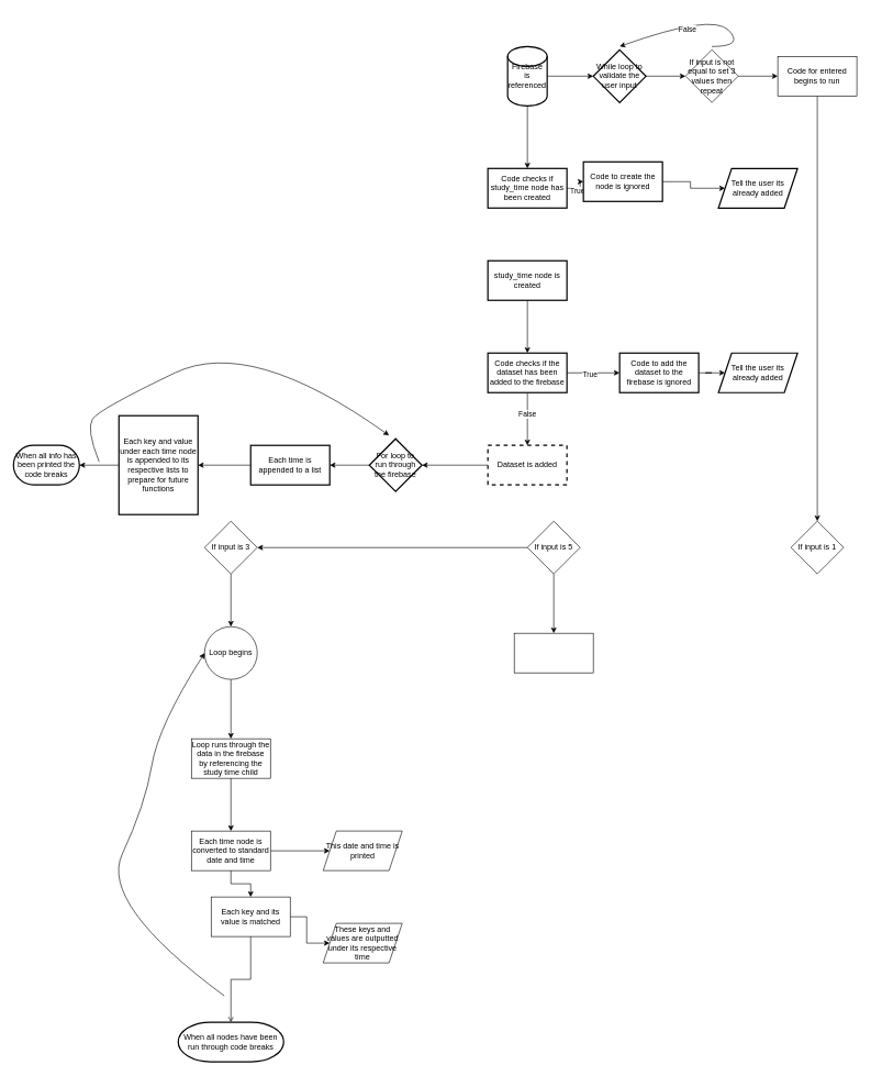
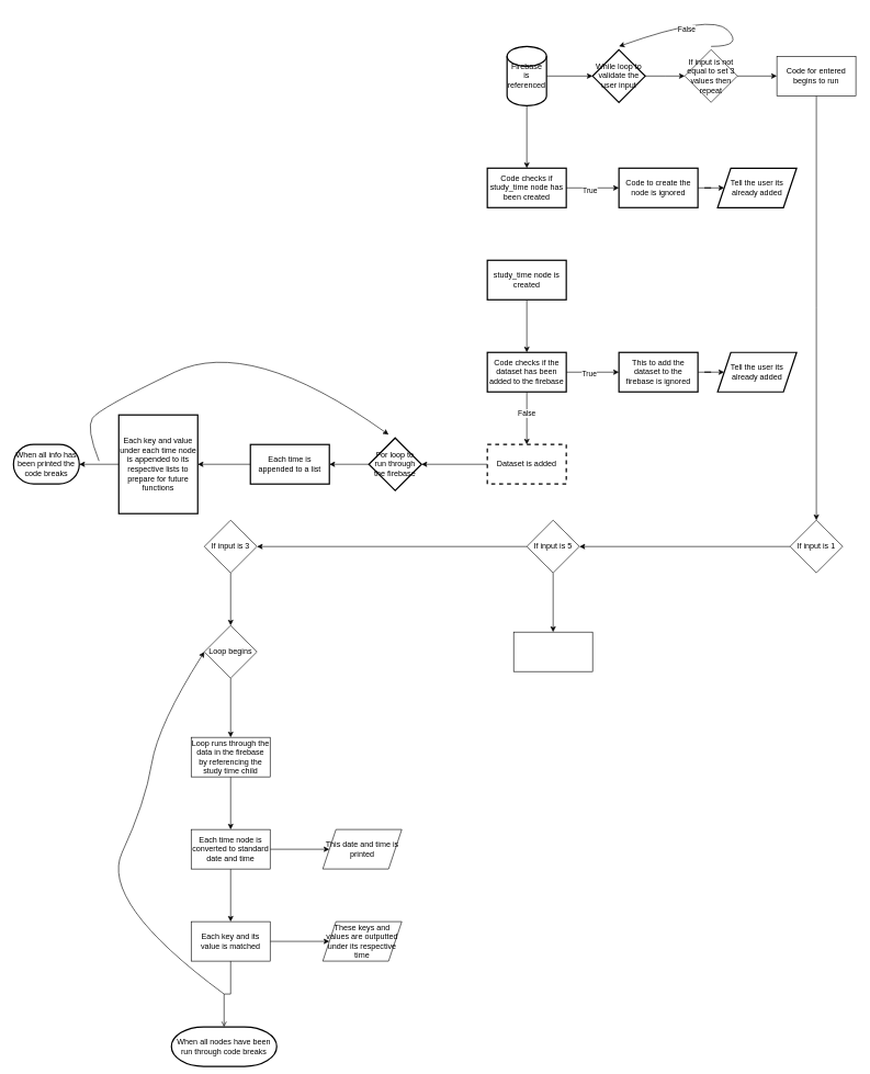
  <mxCell id="0" />
  <mxCell id="1" parent="0" />
  <mxCell id="2" value="" style="edgeStyle=orthogonalEdgeStyle;rounded=0;orthogonalLoop=1;jettySize=auto;html=1;" edge="1" parent="1" source="4" target="7"><mxGeometry relative="1" as="geometry" /></mxCell>
  <mxCell id="3" value="" style="edgeStyle=orthogonalEdgeStyle;rounded=0;orthogonalLoop=1;jettySize=auto;html=1;" edge="1" parent="1" source="4" target="22"><mxGeometry relative="1" as="geometry" /></mxCell>
  <mxCell id="4" value="Firebase is referenced" style="strokeWidth=2;html=1;shape=mxgraph.flowchart.database;whiteSpace=wrap;" vertex="1" parent="1"><mxGeometry x="770" y="70" width="60" height="90" as="geometry" /></mxCell>
  <mxCell id="5" value="" style="edgeStyle=orthogonalEdgeStyle;rounded=0;orthogonalLoop=1;jettySize=auto;html=1;" edge="1" parent="1" source="7" target="11"><mxGeometry relative="1" as="geometry" /></mxCell>
  <mxCell id="6" value="True" style="edgeLabel;html=1;align=center;verticalAlign=middle;resizable=0;points=[];" vertex="1" connectable="0" parent="5"><mxGeometry x="-0.125" y="-3" relative="1" as="geometry"><mxPoint as="offset" /></mxGeometry></mxCell>
  <mxCell id="7" value="Code checks if study_time node has been created" style="whiteSpace=wrap;html=1;strokeWidth=2;" vertex="1" parent="1"><mxGeometry x="740" y="255" width="120" height="60" as="geometry" /></mxCell>
  <mxCell id="8" value="" style="edgeStyle=orthogonalEdgeStyle;rounded=0;orthogonalLoop=1;jettySize=auto;html=1;" edge="1" parent="1" source="9" target="16"><mxGeometry relative="1" as="geometry" /></mxCell>
  <mxCell id="9" value="study_time node is created" style="whiteSpace=wrap;html=1;strokeWidth=2;" vertex="1" parent="1"><mxGeometry x="740" y="395" width="120" height="60" as="geometry" /></mxCell>
  <mxCell id="10" value="" style="edgeStyle=orthogonalEdgeStyle;rounded=0;orthogonalLoop=1;jettySize=auto;html=1;" edge="1" parent="1" source="11" target="59"><mxGeometry relative="1" as="geometry" /></mxCell>
- <mxCell id="11" value="Code to create the node is ignored" style="whiteSpace=wrap;html=1;strokeWidth=2;" vertex="1" parent="1"><mxGeometry x="885" y="245" width="120" height="60" as="geometry" /></mxCell>
+ <mxCell id="11" value="Code to create the node is ignored" style="whiteSpace=wrap;html=1;strokeWidth=2;" vertex="1" parent="1"><mxGeometry x="940" y="255" width="120" height="60" as="geometry" /></mxCell>
  <mxCell id="12" value="" style="edgeStyle=orthogonalEdgeStyle;rounded=0;orthogonalLoop=1;jettySize=auto;html=1;" edge="1" parent="1" source="16" target="18"><mxGeometry relative="1" as="geometry" /></mxCell>
  <mxCell id="13" value="False" style="edgeLabel;html=1;align=center;verticalAlign=middle;resizable=0;points=[];" vertex="1" connectable="0" parent="12"><mxGeometry x="-0.2" y="-1" relative="1" as="geometry"><mxPoint as="offset" /></mxGeometry></mxCell>
  <mxCell id="14" value="" style="edgeStyle=orthogonalEdgeStyle;rounded=0;orthogonalLoop=1;jettySize=auto;html=1;" edge="1" parent="1" source="16" target="20"><mxGeometry relative="1" as="geometry" /></mxCell>
  <mxCell id="15" value="True" style="edgeLabel;html=1;align=center;verticalAlign=middle;resizable=0;points=[];" vertex="1" connectable="0" parent="14"><mxGeometry x="-0.15" y="-1" relative="1" as="geometry"><mxPoint as="offset" /></mxGeometry></mxCell>
  <mxCell id="16" value="Code checks if the dataset has been added to the firebase" style="whiteSpace=wrap;html=1;strokeWidth=2;" vertex="1" parent="1"><mxGeometry x="740" y="535" width="120" height="60" as="geometry" /></mxCell>
  <mxCell id="17" value="" style="edgeStyle=orthogonalEdgeStyle;rounded=0;orthogonalLoop=1;jettySize=auto;html=1;" edge="1" parent="1" source="18" target="37"><mxGeometry relative="1" as="geometry" /></mxCell>
  <mxCell id="18" value="Dataset is added" style="whiteSpace=wrap;html=1;strokeWidth=2;dashed=1;" vertex="1" parent="1"><mxGeometry x="740" y="675" width="120" height="60" as="geometry" /></mxCell>
  <mxCell id="19" value="" style="edgeStyle=orthogonalEdgeStyle;rounded=0;orthogonalLoop=1;jettySize=auto;html=1;" edge="1" parent="1" source="20" target="58"><mxGeometry relative="1" as="geometry" /></mxCell>
- <mxCell id="20" value="Code to add the dataset to the firebase is ignored" style="whiteSpace=wrap;html=1;strokeWidth=2;" vertex="1" parent="1"><mxGeometry x="940" y="535" width="120" height="60" as="geometry" /></mxCell>
+ <mxCell id="20" value="This to add the dataset to the firebase is ignored" style="whiteSpace=wrap;html=1;strokeWidth=2;" vertex="1" parent="1"><mxGeometry x="940" y="535" width="120" height="60" as="geometry" /></mxCell>
  <mxCell id="21" value="" style="edgeStyle=orthogonalEdgeStyle;rounded=0;orthogonalLoop=1;jettySize=auto;html=1;" edge="1" parent="1" source="22"><mxGeometry relative="1" as="geometry"><mxPoint x="1040" y="115" as="targetPoint" /></mxGeometry></mxCell>
  <mxCell id="22" value="While loop to validate the user input" style="rhombus;whiteSpace=wrap;html=1;strokeWidth=2;" vertex="1" parent="1"><mxGeometry x="900" y="75" width="80" height="80" as="geometry" /></mxCell>
  <mxCell id="23" value="" style="edgeStyle=orthogonalEdgeStyle;rounded=0;orthogonalLoop=1;jettySize=auto;html=1;" edge="1" parent="1" source="24" target="28"><mxGeometry relative="1" as="geometry" /></mxCell>
  <mxCell id="24" value="If input is not equal to set 3 values then repeat" style="rhombus;whiteSpace=wrap;html=1;" vertex="1" parent="1"><mxGeometry x="1040" y="75" width="80" height="80" as="geometry" /></mxCell>
  <mxCell id="25" value="" style="curved=1;endArrow=classic;html=1;rounded=0;snapToPoint=1;" edge="1" parent="1"><mxGeometry width="50" height="50" relative="1" as="geometry"><mxPoint x="1080" y="70" as="sourcePoint" /><mxPoint x="940" y="70" as="targetPoint" /><Array as="points"><mxPoint x="1130" y="70" /><mxPoint x="1080" y="20" /></Array></mxGeometry></mxCell>
  <mxCell id="26" value="False" style="edgeLabel;html=1;align=center;verticalAlign=middle;resizable=0;points=[];" vertex="1" connectable="0" parent="25"><mxGeometry x="0.215" y="10" relative="1" as="geometry"><mxPoint as="offset" /></mxGeometry></mxCell>
  <mxCell id="27" style="edgeStyle=orthogonalEdgeStyle;rounded=0;orthogonalLoop=1;jettySize=auto;html=1;" edge="1" parent="1" source="28"><mxGeometry relative="1" as="geometry"><mxPoint x="1240" y="790" as="targetPoint" /></mxGeometry></mxCell>
  <mxCell id="28" value="Code for entered begins to run" style="whiteSpace=wrap;html=1;" vertex="1" parent="1"><mxGeometry x="1180" y="85" width="120" height="60" as="geometry" /></mxCell>
+ <mxCell id="29" value="" style="edgeStyle=orthogonalEdgeStyle;rounded=0;orthogonalLoop=1;jettySize=auto;html=1;" edge="1" parent="1" source="30" target="33"><mxGeometry relative="1" as="geometry" /></mxCell>
  <mxCell id="30" value="If input is 1" style="rhombus;whiteSpace=wrap;html=1;" vertex="1" parent="1"><mxGeometry x="1200" y="790" width="80" height="80" as="geometry" /></mxCell>
  <mxCell id="31" value="" style="edgeStyle=orthogonalEdgeStyle;rounded=0;orthogonalLoop=1;jettySize=auto;html=1;" edge="1" parent="1" source="33" target="35"><mxGeometry relative="1" as="geometry" /></mxCell>
  <mxCell id="32" value="" style="edgeStyle=orthogonalEdgeStyle;rounded=0;orthogonalLoop=1;jettySize=auto;html=1;" edge="1" parent="1" source="33" target="60"><mxGeometry relative="1" as="geometry" /></mxCell>
  <mxCell id="33" value="If input is 5" style="rhombus;whiteSpace=wrap;html=1;" vertex="1" parent="1"><mxGeometry x="800" y="790" width="80" height="80" as="geometry" /></mxCell>
  <mxCell id="34" value="" style="edgeStyle=orthogonalEdgeStyle;rounded=0;orthogonalLoop=1;jettySize=auto;html=1;" edge="1" parent="1" source="35" target="45"><mxGeometry relative="1" as="geometry" /></mxCell>
  <mxCell id="35" value="If input is 3" style="rhombus;whiteSpace=wrap;html=1;" vertex="1" parent="1"><mxGeometry x="310" y="790" width="80" height="80" as="geometry" /></mxCell>
  <mxCell id="36" value="" style="edgeStyle=orthogonalEdgeStyle;rounded=0;orthogonalLoop=1;jettySize=auto;html=1;" edge="1" parent="1" source="37" target="39"><mxGeometry relative="1" as="geometry" /></mxCell>
  <mxCell id="37" value="For loop to run through the firebase" style="rhombus;whiteSpace=wrap;html=1;strokeWidth=2;" vertex="1" parent="1"><mxGeometry x="560" y="665" width="80" height="80" as="geometry" /></mxCell>
  <mxCell id="38" value="" style="edgeStyle=orthogonalEdgeStyle;rounded=0;orthogonalLoop=1;jettySize=auto;html=1;" edge="1" parent="1" source="39" target="40"><mxGeometry relative="1" as="geometry" /></mxCell>
  <mxCell id="39" value="Each time is appended to a list" style="whiteSpace=wrap;html=1;strokeWidth=2;" vertex="1" parent="1"><mxGeometry x="380" y="675" width="120" height="60" as="geometry" /></mxCell>
  <mxCell id="40" value="Each key and value under each time node is appended to its respective lists to prepare for future functions" style="whiteSpace=wrap;html=1;strokeWidth=2;" vertex="1" parent="1"><mxGeometry x="180" y="630" width="120" height="150" as="geometry" /></mxCell>
  <mxCell id="41" value="When all info has been printed the code breaks" style="strokeWidth=2;html=1;shape=mxgraph.flowchart.terminator;whiteSpace=wrap;" vertex="1" parent="1"><mxGeometry x="20" y="675" width="100" height="60" as="geometry" /></mxCell>
  <mxCell id="42" style="edgeStyle=orthogonalEdgeStyle;rounded=0;orthogonalLoop=1;jettySize=auto;html=1;entryX=1;entryY=0.5;entryDx=0;entryDy=0;entryPerimeter=0;" edge="1" parent="1" source="40" target="41"><mxGeometry relative="1" as="geometry" /></mxCell>
  <mxCell id="43" value="" style="curved=1;endArrow=classic;html=1;rounded=0;" edge="1" parent="1"><mxGeometry width="50" height="50" relative="1" as="geometry"><mxPoint x="150" y="700" as="sourcePoint" /><mxPoint x="590" y="660" as="targetPoint" /><Array as="points"><mxPoint x="130" y="650" /><mxPoint x="150" y="620" /><mxPoint x="380" y="510" /></Array></mxGeometry></mxCell>
  <mxCell id="44" value="" style="edgeStyle=orthogonalEdgeStyle;rounded=0;orthogonalLoop=1;jettySize=auto;html=1;" edge="1" parent="1" source="45" target="47"><mxGeometry relative="1" as="geometry" /></mxCell>
- <mxCell id="45" value="Loop begins" style="ellipse;whiteSpace=wrap;html=1;" vertex="1" parent="1"><mxGeometry x="310" y="950" width="80" height="80" as="geometry" /></mxCell>
+ <mxCell id="45" value="Loop begins" style="rhombus;whiteSpace=wrap;html=1;" vertex="1" parent="1"><mxGeometry x="310" y="950" width="80" height="80" as="geometry" /></mxCell>
  <mxCell id="46" value="" style="edgeStyle=orthogonalEdgeStyle;rounded=0;orthogonalLoop=1;jettySize=auto;html=1;" edge="1" parent="1" source="47" target="50"><mxGeometry relative="1" as="geometry" /></mxCell>
  <mxCell id="47" value="Loop runs through the data in the firebase by referencing the study time child" style="whiteSpace=wrap;html=1;" vertex="1" parent="1"><mxGeometry x="290" y="1120" width="120" height="60" as="geometry" /></mxCell>
  <mxCell id="48" value="" style="edgeStyle=orthogonalEdgeStyle;rounded=0;orthogonalLoop=1;jettySize=auto;html=1;" edge="1" parent="1" source="50" target="51"><mxGeometry relative="1" as="geometry" /></mxCell>
  <mxCell id="49" value="" style="edgeStyle=orthogonalEdgeStyle;rounded=0;orthogonalLoop=1;jettySize=auto;html=1;" edge="1" parent="1" source="50" target="53"><mxGeometry relative="1" as="geometry" /></mxCell>
  <mxCell id="50" value="Each time node is converted to standard date and time" style="whiteSpace=wrap;html=1;" vertex="1" parent="1"><mxGeometry x="290" y="1260" width="120" height="60" as="geometry" /></mxCell>
  <mxCell id="51" value="This date and time is printed" style="shape=parallelogram;perimeter=parallelogramPerimeter;whiteSpace=wrap;html=1;fixedSize=1;" vertex="1" parent="1"><mxGeometry x="490" y="1260" width="120" height="60" as="geometry" /></mxCell>
  <mxCell id="52" value="" style="edgeStyle=orthogonalEdgeStyle;rounded=0;orthogonalLoop=1;jettySize=auto;html=1;" edge="1" parent="1" source="53" target="54"><mxGeometry relative="1" as="geometry" /></mxCell>
- <mxCell id="53" value="Each key and its value is matched" style="whiteSpace=wrap;html=1;" vertex="1" parent="1"><mxGeometry x="320" y="1360" width="120" height="60" as="geometry" /></mxCell>
+ <mxCell id="53" value="Each key and its value is matched" style="whiteSpace=wrap;html=1;" vertex="1" parent="1"><mxGeometry x="290" y="1400" width="120" height="60" as="geometry" /></mxCell>
  <mxCell id="54" value="These keys and values are outputted under its respective time" style="shape=parallelogram;perimeter=parallelogramPerimeter;whiteSpace=wrap;html=1;fixedSize=1;" vertex="1" parent="1"><mxGeometry x="490" y="1400" width="120" height="60" as="geometry" /></mxCell>
- <mxCell id="55" value="When all nodes have been run through code breaks" style="strokeWidth=2;html=1;shape=mxgraph.flowchart.terminator;whiteSpace=wrap;" vertex="1" parent="1"><mxGeometry x="270" y="1550" width="160" height="60" as="geometry" /></mxCell>
+ <mxCell id="55" value="When all nodes have been run through code breaks" style="strokeWidth=2;html=1;shape=mxgraph.flowchart.terminator;whiteSpace=wrap;" vertex="1" parent="1"><mxGeometry x="260" y="1560" width="160" height="60" as="geometry" /></mxCell>
  <mxCell id="56" style="edgeStyle=orthogonalEdgeStyle;rounded=0;orthogonalLoop=1;jettySize=auto;html=1;entryX=0.5;entryY=0;entryDx=0;entryDy=0;entryPerimeter=0;endArrow=open;" edge="1" parent="1" source="53" target="55"><mxGeometry relative="1" as="geometry" /></mxCell>
  <mxCell id="57" value="" style="curved=1;endArrow=classic;html=1;rounded=0;entryX=0;entryY=0.5;entryDx=0;entryDy=0;" edge="1" parent="1" target="45"><mxGeometry width="50" height="50" relative="1" as="geometry"><mxPoint x="340" y="1510" as="sourcePoint" /><mxPoint x="150" y="980" as="targetPoint" /><Array as="points"><mxPoint x="150" y="1370" /><mxPoint x="220" y="1220" /><mxPoint x="240" y="1100" /></Array></mxGeometry></mxCell>
  <mxCell id="58" value="Tell the user its already added" style="shape=parallelogram;perimeter=parallelogramPerimeter;whiteSpace=wrap;html=1;fixedSize=1;strokeWidth=2;" vertex="1" parent="1"><mxGeometry x="1090" y="535" width="120" height="60" as="geometry" /></mxCell>
  <mxCell id="59" value="Tell the user its already added" style="shape=parallelogram;perimeter=parallelogramPerimeter;whiteSpace=wrap;html=1;fixedSize=1;strokeWidth=2;" vertex="1" parent="1"><mxGeometry x="1090" y="255" width="120" height="60" as="geometry" /></mxCell>
  <mxCell id="60" value="" style="whiteSpace=wrap;html=1;" vertex="1" parent="1"><mxGeometry x="780" y="960" width="120" height="60" as="geometry" /></mxCell>
